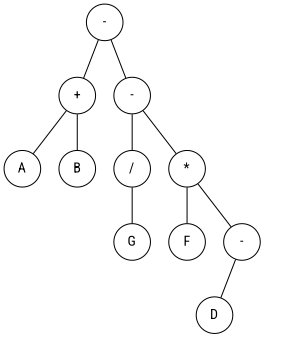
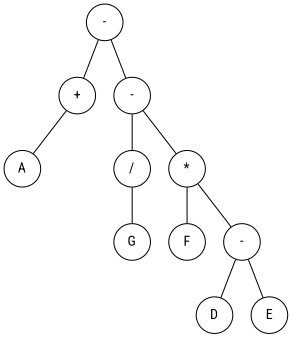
  graph {
    fontname="Roboto Condensed"
    node [fontname="Roboto Condensed" shape=circle]
    edge [fontname="Roboto Condensed"]
    n1 [label="-"]
    n2 [label="+"]
    n3 [label="-"]
    A
-   B
    n6 [label="/"]
    n7 [label="*"]
    G
    F
    n10 [label="-"]
    D
+   E
    n1 -- n2
    n1 -- n3
    n2 -- A
-   n2 -- B
    n3 -- n6
    n3 -- n7
    n6 -- G
    n7 -- F
    n7 -- n10
    n10 -- D
+   n10 -- E
  }
